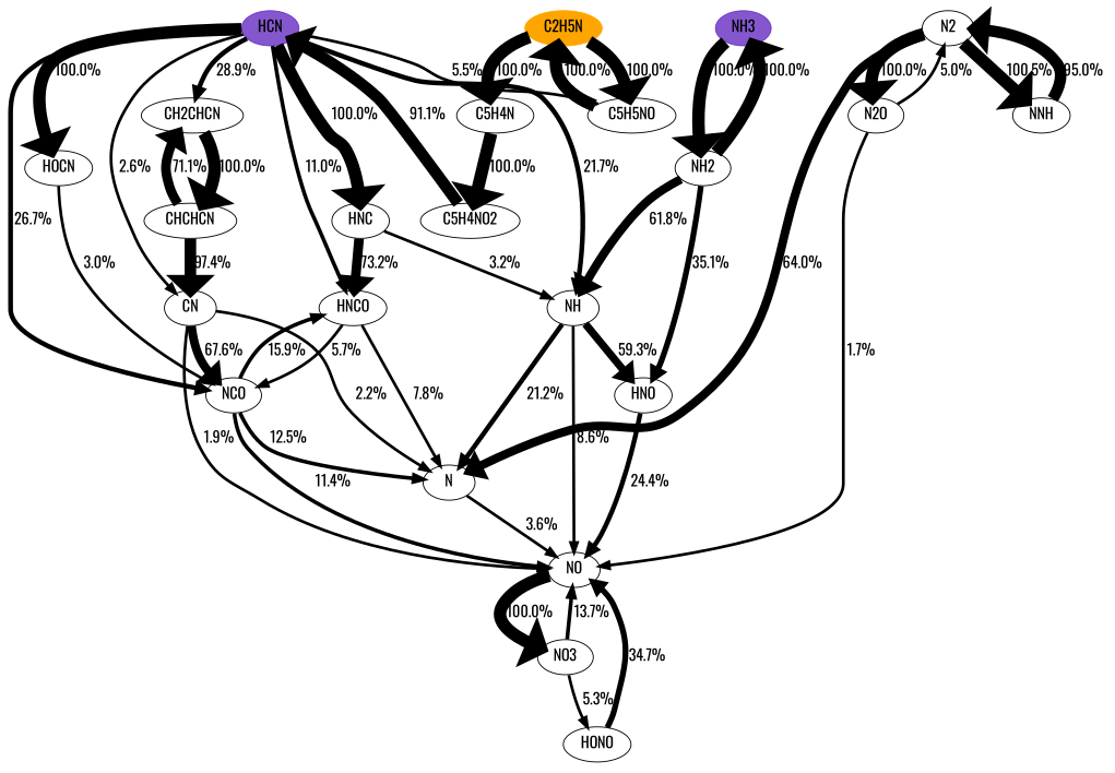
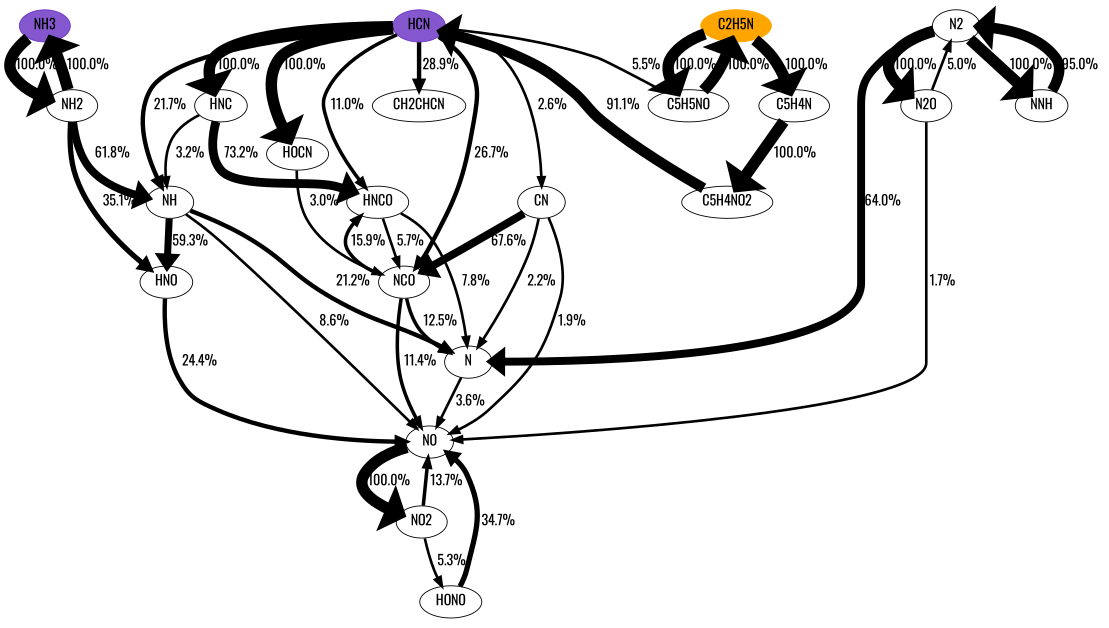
  digraph {
    b="0,0,1558,558"
    fontname=Oswald
    rankdir=TB
    splines=True
    node [fontname=Oswald fontsize=16]
    edge [fontcolor=black fontname=Oswald fontsize=16 penwidth=3]
    HCN [color="#500dbab1" fillcolor="#500dbab1" style=filled]
    NH3 [color="#500dbab1" fillcolor="#500dbab1" style=filled]
    N2
    n4 [color=orange fillcolor=orange label=C2H5N style=filled]
    NH
    HNC
    CN
    HNCO
    NCO
    CH2CHCN
    HOCN
    NH2
    N
    NNH
    N2O
    C5H4N
    C5H5NO
    NO
-   NO2 [label=NO3]
+   NO2
    HONO
    HNO
-   CHCHCN
    C5H4NO2
    subgraph sub_1 {
      rank=source
      HCN
      NH3
      N2
      n4
    }
    HCN -> NH [label=" 21.7%" penwidth=5]
    HCN -> HNC [label=" 100.0%" penwidth=13]
    HCN -> CN [label=" 2.6%"]
    HCN -> HNCO [label=" 11.0%" penwidth=4]
    HCN -> NCO [label=" 26.7%" penwidth=5]
    HCN -> CH2CHCN [label=" 28.9%" penwidth=5]
    HCN -> HOCN [label=" 100.0%" penwidth=13]
    NH3 -> NH2 [label=" 100.0%" penwidth=13]
    N2 -> N [label=" 64.0%" penwidth=9]
-   N2 -> NNH [label=" 100.5%" penwidth=13]
+   N2 -> NNH [label=" 100.0%" penwidth=13]
    N2 -> N2O [label=" 100.0%" penwidth=13]
    n4 -> C5H4N [label=" 100.0%" penwidth=13]
    n4 -> C5H5NO [label=" 100.0%" penwidth=13]
    NH -> N [label=" 21.2%" penwidth=5]
    NH -> NO [label=" 8.6%"]
    NH -> HNO [label=" 59.3%" penwidth=8]
    HNC -> NH [label=" 3.2%"]
    HNC -> HNCO [label=" 73.2%" penwidth=10]
    CN -> NCO [label=" 67.6%" penwidth=9]
    CN -> N [label=" 2.2%"]
    CN -> NO [label=" 1.9%"]
    HNCO -> NCO [label=" 5.7%"]
    HNCO -> N [label=" 7.8%"]
    NCO -> HNCO [label=" 15.9%" penwidth=4]
    NCO -> N [label=" 12.5%" penwidth=4]
    NCO -> NO [label=" 11.4%" penwidth=4]
-   CH2CHCN -> CHCHCN [label=" 100.0%" penwidth=13]
    HOCN -> NCO [label=" 3.0%"]
    NH2 -> NH3 [label=" 100.0%" penwidth=13]
    NH2 -> NH [label=" 61.8%" penwidth=9]
    NH2 -> HNO [label=" 35.1%" penwidth=6]
    N -> NO [label=" 3.6%"]
    NNH -> N2 [label=" 95.0%" penwidth=12]
    N2O -> N2 [label=" 5.0%"]
    N2O -> NO [label=" 1.7%"]
    C5H4N -> C5H4NO2 [label=" 100.0%" penwidth=13]
    C5H5NO -> HCN [label=" 5.5%"]
    C5H5NO -> n4 [label=" 100.0%" penwidth=13]
    NO -> NO2 [label=" 100.0%" penwidth=13]
    NO2 -> NO [label=" 13.7%" penwidth=4]
    NO2 -> HONO [label=" 5.3%"]
    HONO -> NO [label=" 34.7%" penwidth=6]
    HNO -> NO [label=" 24.4%" penwidth=5]
-   CHCHCN -> CN [label=" 97.4%" penwidth=12]
-   CHCHCN -> CH2CHCN [label=" 71.1%" penwidth=10]
    C5H4NO2 -> HCN [label=" 91.1%" penwidth=12]
  }
